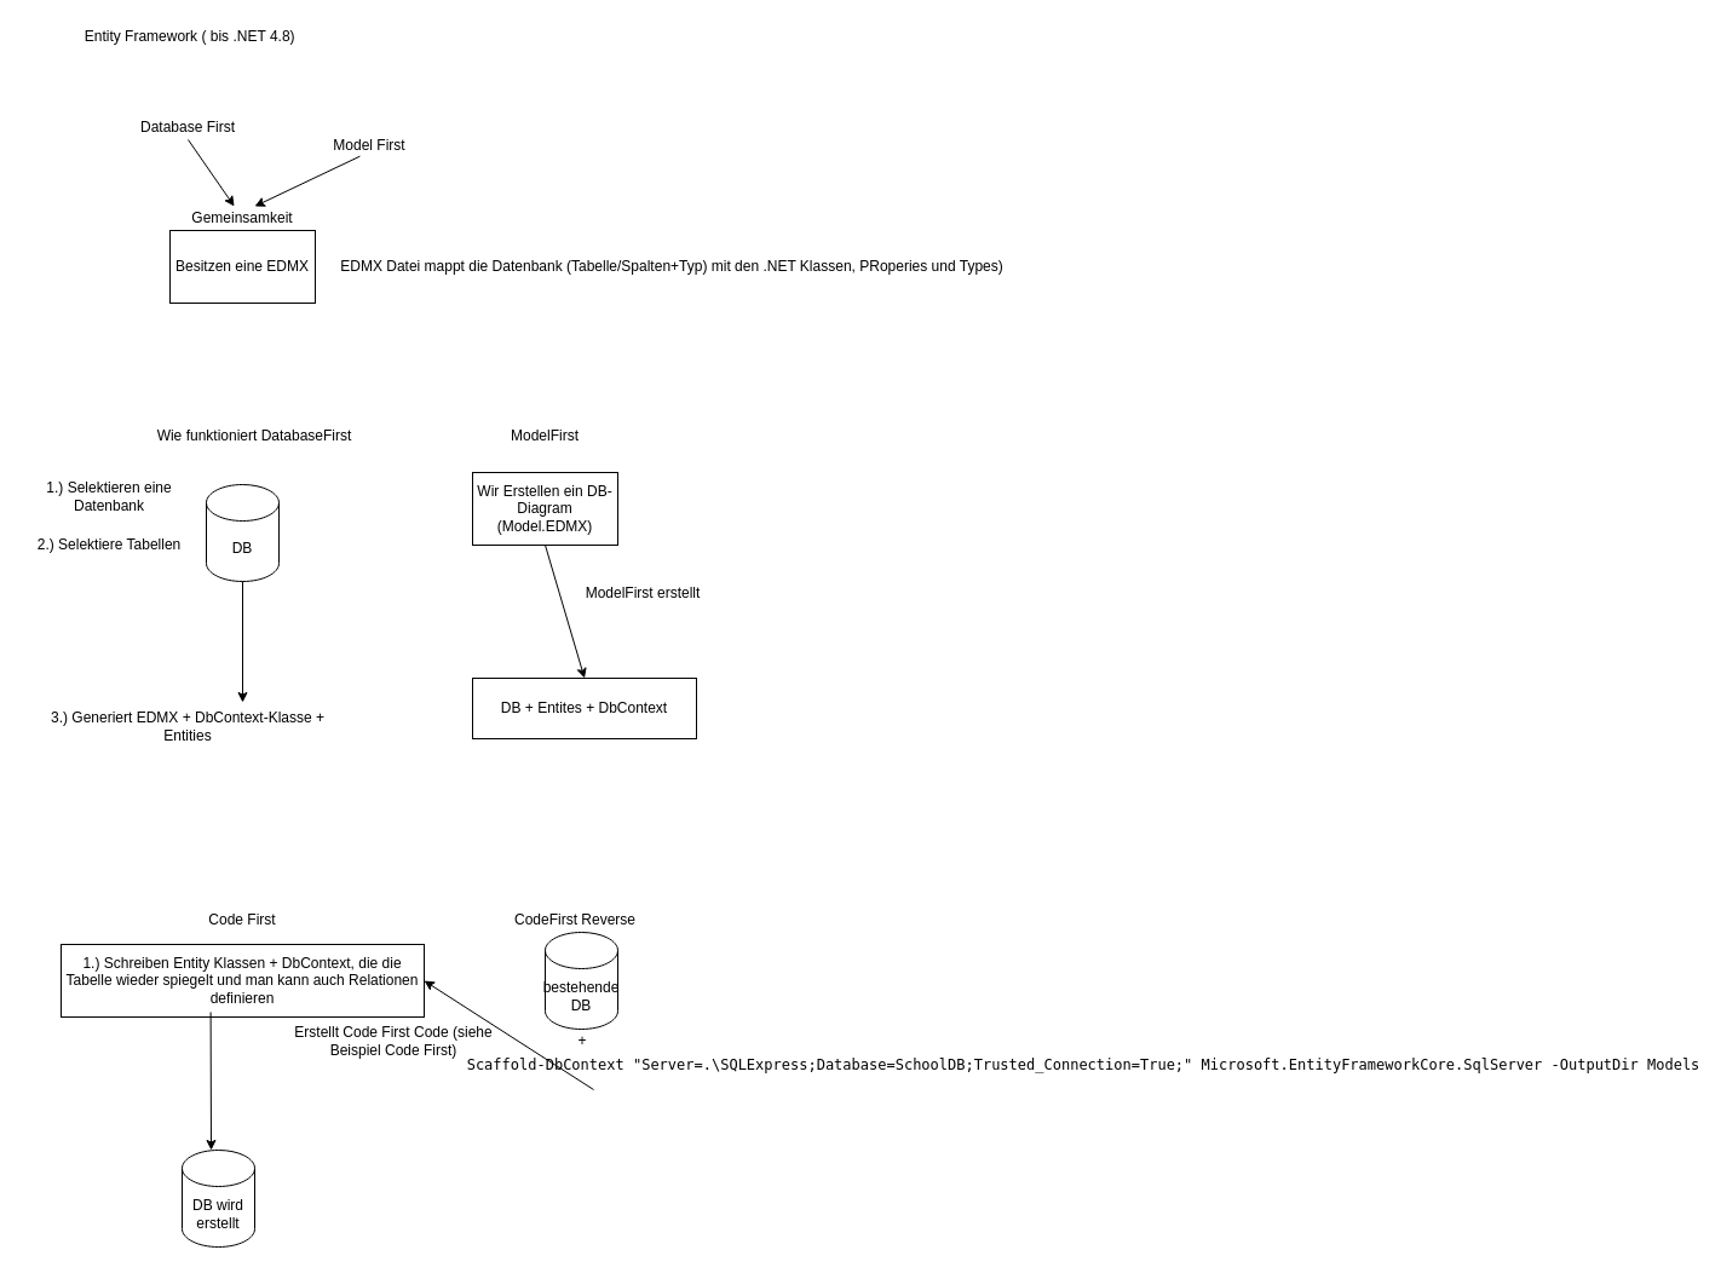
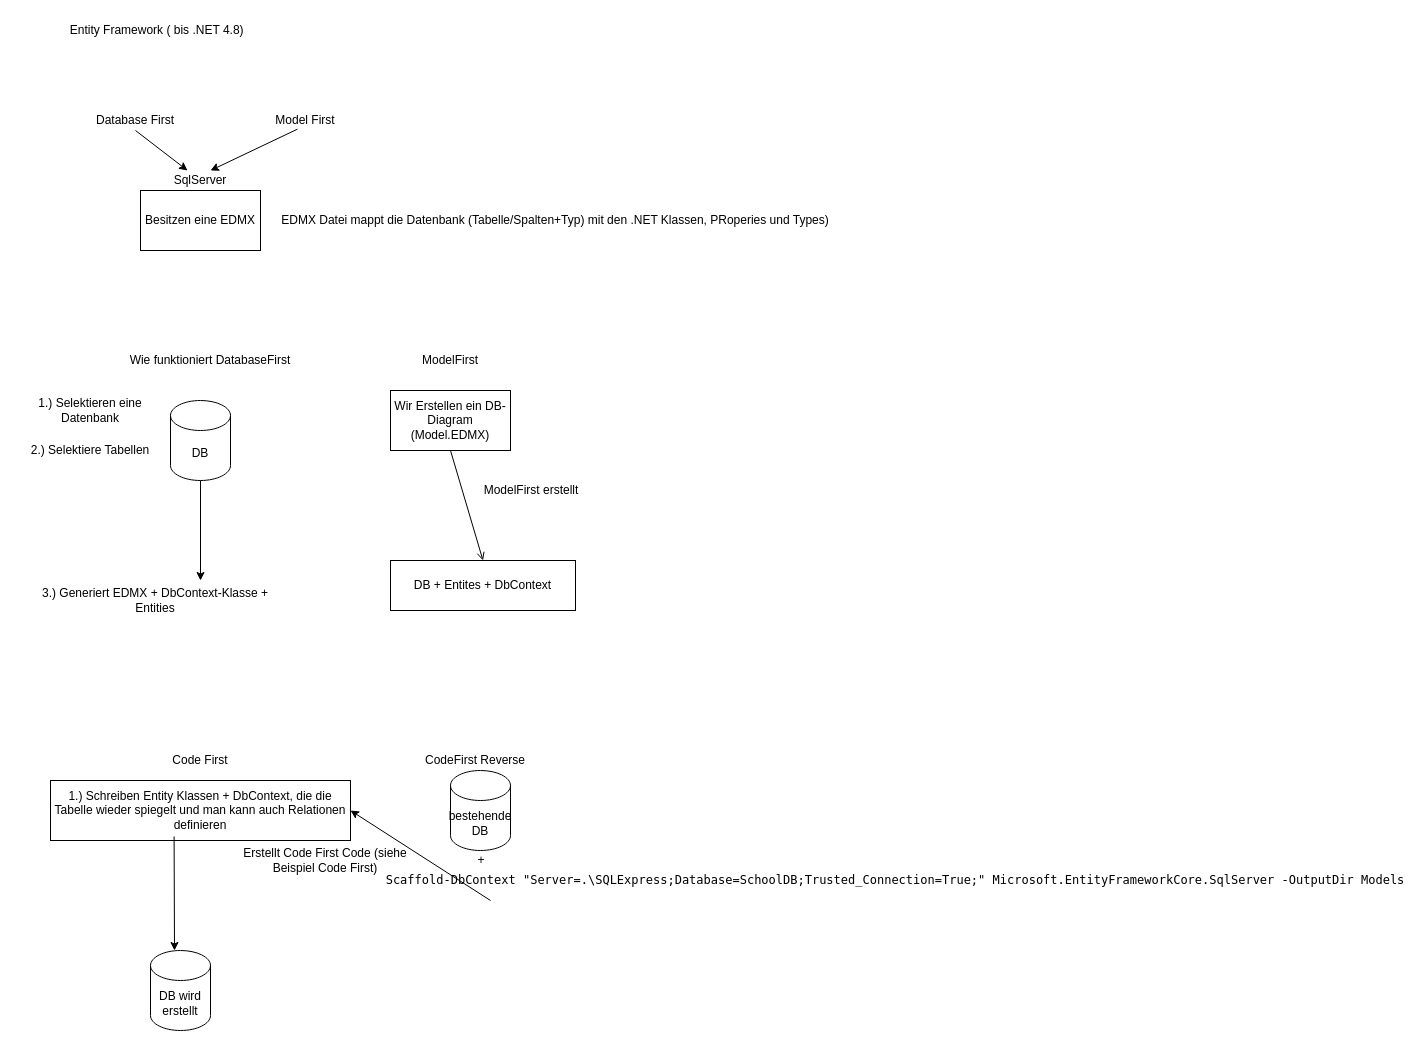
  <mxCell id="0" />
  <mxCell id="1" parent="0" />
  <mxCell id="2" value="&amp;nbsp;Entity Framework ( bis .NET 4.8)" style="text;html=1;strokeColor=none;fillColor=none;align=center;verticalAlign=middle;whiteSpace=wrap;rounded=0;" vertex="1" parent="1"><mxGeometry x="40" y="20" width="230" height="20" as="geometry" /></mxCell>
- <mxCell id="3" value="Database First" style="text;html=1;strokeColor=none;fillColor=none;align=center;verticalAlign=middle;whiteSpace=wrap;rounded=0;" vertex="1" parent="1"><mxGeometry x="90" y="95" width="130" height="20" as="geometry" /></mxCell>
+ <mxCell id="3" value="Database First" style="text;html=1;strokeColor=none;fillColor=none;align=center;verticalAlign=middle;whiteSpace=wrap;rounded=0;" vertex="1" parent="1"><mxGeometry x="70" y="110" width="130" height="20" as="geometry" /></mxCell>
  <mxCell id="4" value="Model First" style="text;html=1;strokeColor=none;fillColor=none;align=center;verticalAlign=middle;whiteSpace=wrap;rounded=0;" vertex="1" parent="1"><mxGeometry x="240" y="110" width="130" height="20" as="geometry" /></mxCell>
  <mxCell id="5" value="" style="endArrow=classic;html=1;exitX=0.5;exitY=1;exitDx=0;exitDy=0;" edge="1" parent="1" source="3" target="7"><mxGeometry width="50" height="50" relative="1" as="geometry"><mxPoint x="250" y="140" as="sourcePoint" /><mxPoint x="210" y="170" as="targetPoint" /></mxGeometry></mxCell>
  <mxCell id="6" value="" style="endArrow=classic;html=1;exitX=0.438;exitY=0.933;exitDx=0;exitDy=0;exitPerimeter=0;" edge="1" parent="1" source="4"><mxGeometry width="50" height="50" relative="1" as="geometry"><mxPoint x="250" y="140" as="sourcePoint" /><mxPoint x="210" y="170" as="targetPoint" /></mxGeometry></mxCell>
- <mxCell id="7" value="Gemeinsamkeit" style="text;html=1;strokeColor=none;fillColor=none;align=center;verticalAlign=middle;whiteSpace=wrap;rounded=0;" vertex="1" parent="1"><mxGeometry x="150" y="170" width="100" height="20" as="geometry" /></mxCell>
+ <mxCell id="7" value="SqlServer" style="text;html=1;strokeColor=none;fillColor=none;align=center;verticalAlign=middle;whiteSpace=wrap;rounded=0;" vertex="1" parent="1"><mxGeometry x="150" y="170" width="100" height="20" as="geometry" /></mxCell>
  <mxCell id="8" value="Besitzen eine EDMX" style="rounded=0;whiteSpace=wrap;html=1;" vertex="1" parent="1"><mxGeometry x="140" y="190" width="120" height="60" as="geometry" /></mxCell>
  <mxCell id="9" value="EDMX Datei mappt die Datenbank (Tabelle/Spalten+Typ) mit den .NET Klassen, PRoperies und Types)" style="text;html=1;strokeColor=none;fillColor=none;align=center;verticalAlign=middle;whiteSpace=wrap;rounded=0;" vertex="1" parent="1"><mxGeometry x="140" y="210" width="830" height="20" as="geometry" /></mxCell>
  <mxCell id="10" value="Wie funktioniert DatabaseFirst" style="text;html=1;strokeColor=none;fillColor=none;align=center;verticalAlign=middle;whiteSpace=wrap;rounded=0;" vertex="1" parent="1"><mxGeometry x="90" y="350" width="240" height="20" as="geometry" /></mxCell>
  <mxCell id="11" value="DB" style="shape=cylinder3;whiteSpace=wrap;html=1;boundedLbl=1;backgroundOutline=1;size=15;" vertex="1" parent="1"><mxGeometry x="170" y="400" width="60" height="80" as="geometry" /></mxCell>
  <mxCell id="12" value="1.) Selektieren eine Datenbank" style="text;html=1;strokeColor=none;fillColor=none;align=center;verticalAlign=middle;whiteSpace=wrap;rounded=0;" vertex="1" parent="1"><mxGeometry x="20" y="400" width="140" height="20" as="geometry" /></mxCell>
  <mxCell id="13" value="2.) Selektiere Tabellen" style="text;html=1;strokeColor=none;fillColor=none;align=center;verticalAlign=middle;whiteSpace=wrap;rounded=0;" vertex="1" parent="1"><mxGeometry x="20" y="440" width="140" height="20" as="geometry" /></mxCell>
  <mxCell id="14" value="" style="endArrow=classic;html=1;exitX=0.5;exitY=1;exitDx=0;exitDy=0;exitPerimeter=0;" edge="1" parent="1" source="11"><mxGeometry width="50" height="50" relative="1" as="geometry"><mxPoint x="310" y="470" as="sourcePoint" /><mxPoint x="200" y="580" as="targetPoint" /></mxGeometry></mxCell>
  <mxCell id="15" value="3.) Generiert EDMX + DbContext-Klasse + Entities" style="text;html=1;strokeColor=none;fillColor=none;align=center;verticalAlign=middle;whiteSpace=wrap;rounded=0;" vertex="1" parent="1"><mxGeometry x="40" y="590" width="230" height="20" as="geometry" /></mxCell>
  <mxCell id="16" value="ModelFirst" style="text;html=1;strokeColor=none;fillColor=none;align=center;verticalAlign=middle;whiteSpace=wrap;rounded=0;" vertex="1" parent="1"><mxGeometry x="400" y="350" width="100" height="20" as="geometry" /></mxCell>
  <mxCell id="17" value="Wir Erstellen ein DB-Diagram (Model.EDMX)" style="rounded=0;whiteSpace=wrap;html=1;" vertex="1" parent="1"><mxGeometry x="390" y="390" width="120" height="60" as="geometry" /></mxCell>
- <mxCell id="18" value="" style="endArrow=classic;html=1;exitX=0.5;exitY=1;exitDx=0;exitDy=0;entryX=0.5;entryY=0;entryDx=0;entryDy=0;" edge="1" parent="1" source="17" target="20"><mxGeometry width="50" height="50" relative="1" as="geometry"><mxPoint x="310" y="580" as="sourcePoint" /><mxPoint x="450" y="520" as="targetPoint" /></mxGeometry></mxCell>
+ <mxCell id="18" value="" style="endArrow=open;html=1;exitX=0.5;exitY=1;exitDx=0;exitDy=0;entryX=0.5;entryY=0;entryDx=0;entryDy=0;" edge="1" parent="1" source="17" target="20"><mxGeometry width="50" height="50" relative="1" as="geometry"><mxPoint x="310" y="580" as="sourcePoint" /><mxPoint x="450" y="520" as="targetPoint" /></mxGeometry></mxCell>
  <mxCell id="19" value="ModelFirst erstellt" style="text;html=1;strokeColor=none;fillColor=none;align=center;verticalAlign=middle;whiteSpace=wrap;rounded=0;" vertex="1" parent="1"><mxGeometry x="461" y="480" width="140" height="20" as="geometry" /></mxCell>
  <mxCell id="20" value="DB + Entites + DbContext" style="rounded=0;whiteSpace=wrap;html=1;" vertex="1" parent="1"><mxGeometry x="390" y="560" width="185" height="50" as="geometry" /></mxCell>
  <mxCell id="21" value="Code First" style="text;html=1;strokeColor=none;fillColor=none;align=center;verticalAlign=middle;whiteSpace=wrap;rounded=0;" vertex="1" parent="1"><mxGeometry x="95" y="750" width="210" height="20" as="geometry" /></mxCell>
  <mxCell id="22" value="1.) Schreiben Entity Klassen + DbContext, die die Tabelle wieder spiegelt und man kann auch Relationen definieren" style="rounded=0;whiteSpace=wrap;html=1;" vertex="1" parent="1"><mxGeometry x="50" y="780" width="300" height="60" as="geometry" /></mxCell>
  <mxCell id="23" value="" style="endArrow=classic;html=1;exitX=0.412;exitY=0.933;exitDx=0;exitDy=0;exitPerimeter=0;" edge="1" parent="1" source="22"><mxGeometry width="50" height="50" relative="1" as="geometry"><mxPoint x="330" y="780" as="sourcePoint" /><mxPoint x="174" y="950" as="targetPoint" /></mxGeometry></mxCell>
  <mxCell id="24" value="DB wird erstellt" style="shape=cylinder3;whiteSpace=wrap;html=1;boundedLbl=1;backgroundOutline=1;size=15;" vertex="1" parent="1"><mxGeometry x="150" y="950" width="60" height="80" as="geometry" /></mxCell>
  <mxCell id="25" value="CodeFirst Reverse" style="text;html=1;strokeColor=none;fillColor=none;align=center;verticalAlign=middle;whiteSpace=wrap;rounded=0;" vertex="1" parent="1"><mxGeometry x="410" y="750" width="130" height="20" as="geometry" /></mxCell>
  <mxCell id="26" value="&lt;pre&gt;&lt;code&gt;Scaffold-DbContext &quot;Server=.\SQLExpress;Database=SchoolDB;Trusted_Connection=True;&quot; Microsoft.EntityFrameworkCore.SqlServer -OutputDir Models&lt;/code&gt;&lt;/pre&gt;" style="text;html=1;strokeColor=none;fillColor=none;align=center;verticalAlign=middle;whiteSpace=wrap;rounded=0;" vertex="1" parent="1"><mxGeometry x="390" y="870" width="1010" height="20" as="geometry" /></mxCell>
  <mxCell id="27" value="bestehende DB" style="shape=cylinder3;whiteSpace=wrap;html=1;boundedLbl=1;backgroundOutline=1;size=15;" vertex="1" parent="1"><mxGeometry x="450" y="770" width="60" height="80" as="geometry" /></mxCell>
  <mxCell id="28" value="+" style="text;html=1;strokeColor=none;fillColor=none;align=center;verticalAlign=middle;whiteSpace=wrap;rounded=0;" vertex="1" parent="1"><mxGeometry x="461" y="850" width="40" height="20" as="geometry" /></mxCell>
  <mxCell id="29" value="" style="endArrow=classic;html=1;entryX=1;entryY=0.5;entryDx=0;entryDy=0;" edge="1" parent="1" target="22"><mxGeometry width="50" height="50" relative="1" as="geometry"><mxPoint x="490" y="900" as="sourcePoint" /><mxPoint x="490" y="970" as="targetPoint" /></mxGeometry></mxCell>
  <mxCell id="30" value="Erstellt Code First Code (siehe Beispiel Code First)" style="text;html=1;strokeColor=none;fillColor=none;align=center;verticalAlign=middle;whiteSpace=wrap;rounded=0;" vertex="1" parent="1"><mxGeometry x="230" y="850" width="190" height="20" as="geometry" /></mxCell>
